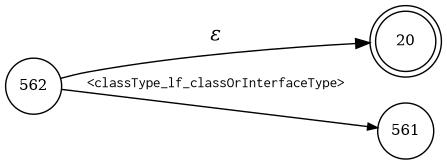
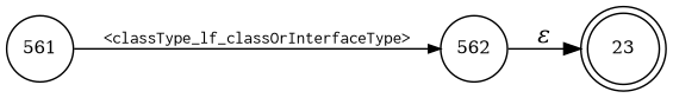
  digraph {
    rankdir=LR
    node [fixedsize=true fontsize=11 shape=circle peripheries=1]
-   n1 [label=20 shape=doublecircle width=.6 peripheries=""]
+   n1 [label=23 shape=doublecircle width=.6 peripheries=""]
    n2 [label=561 width=.55]
    n3 [label=562 width=.55]
-   n3 -> n2 [arrowhead=normal arrowsize=.7 fontname=Courier fontsize=11 label="<classType_lf_classOrInterfaceType>"]
+   n2 -> n3 [arrowhead=normal arrowsize=.7 fontname=Courier fontsize=11 label="<classType_lf_classOrInterfaceType>"]
    n3 -> n1 [fontname="Times-Italic" label="&epsilon;"]
  }
